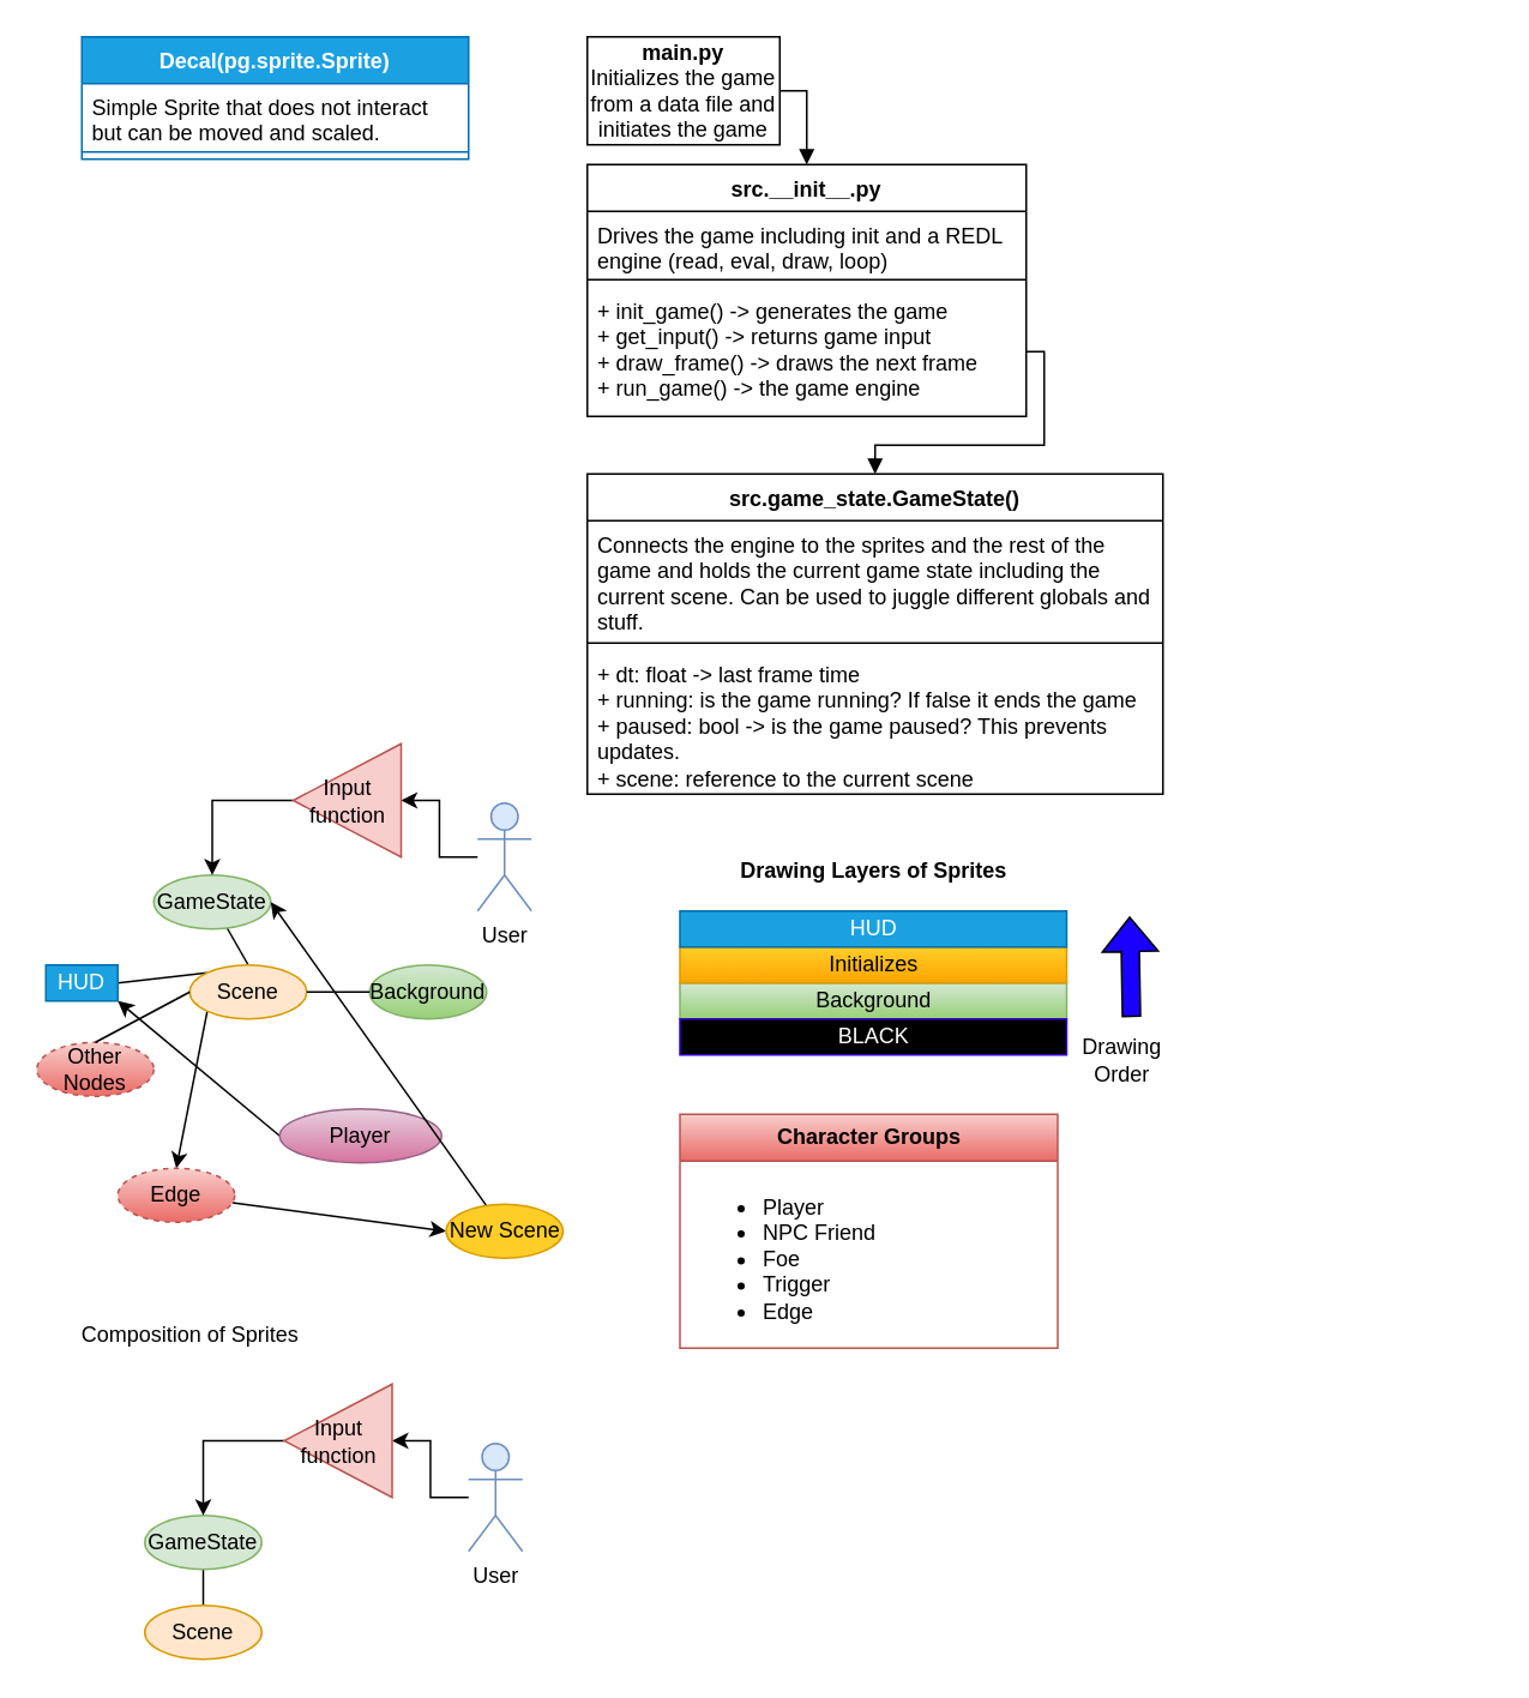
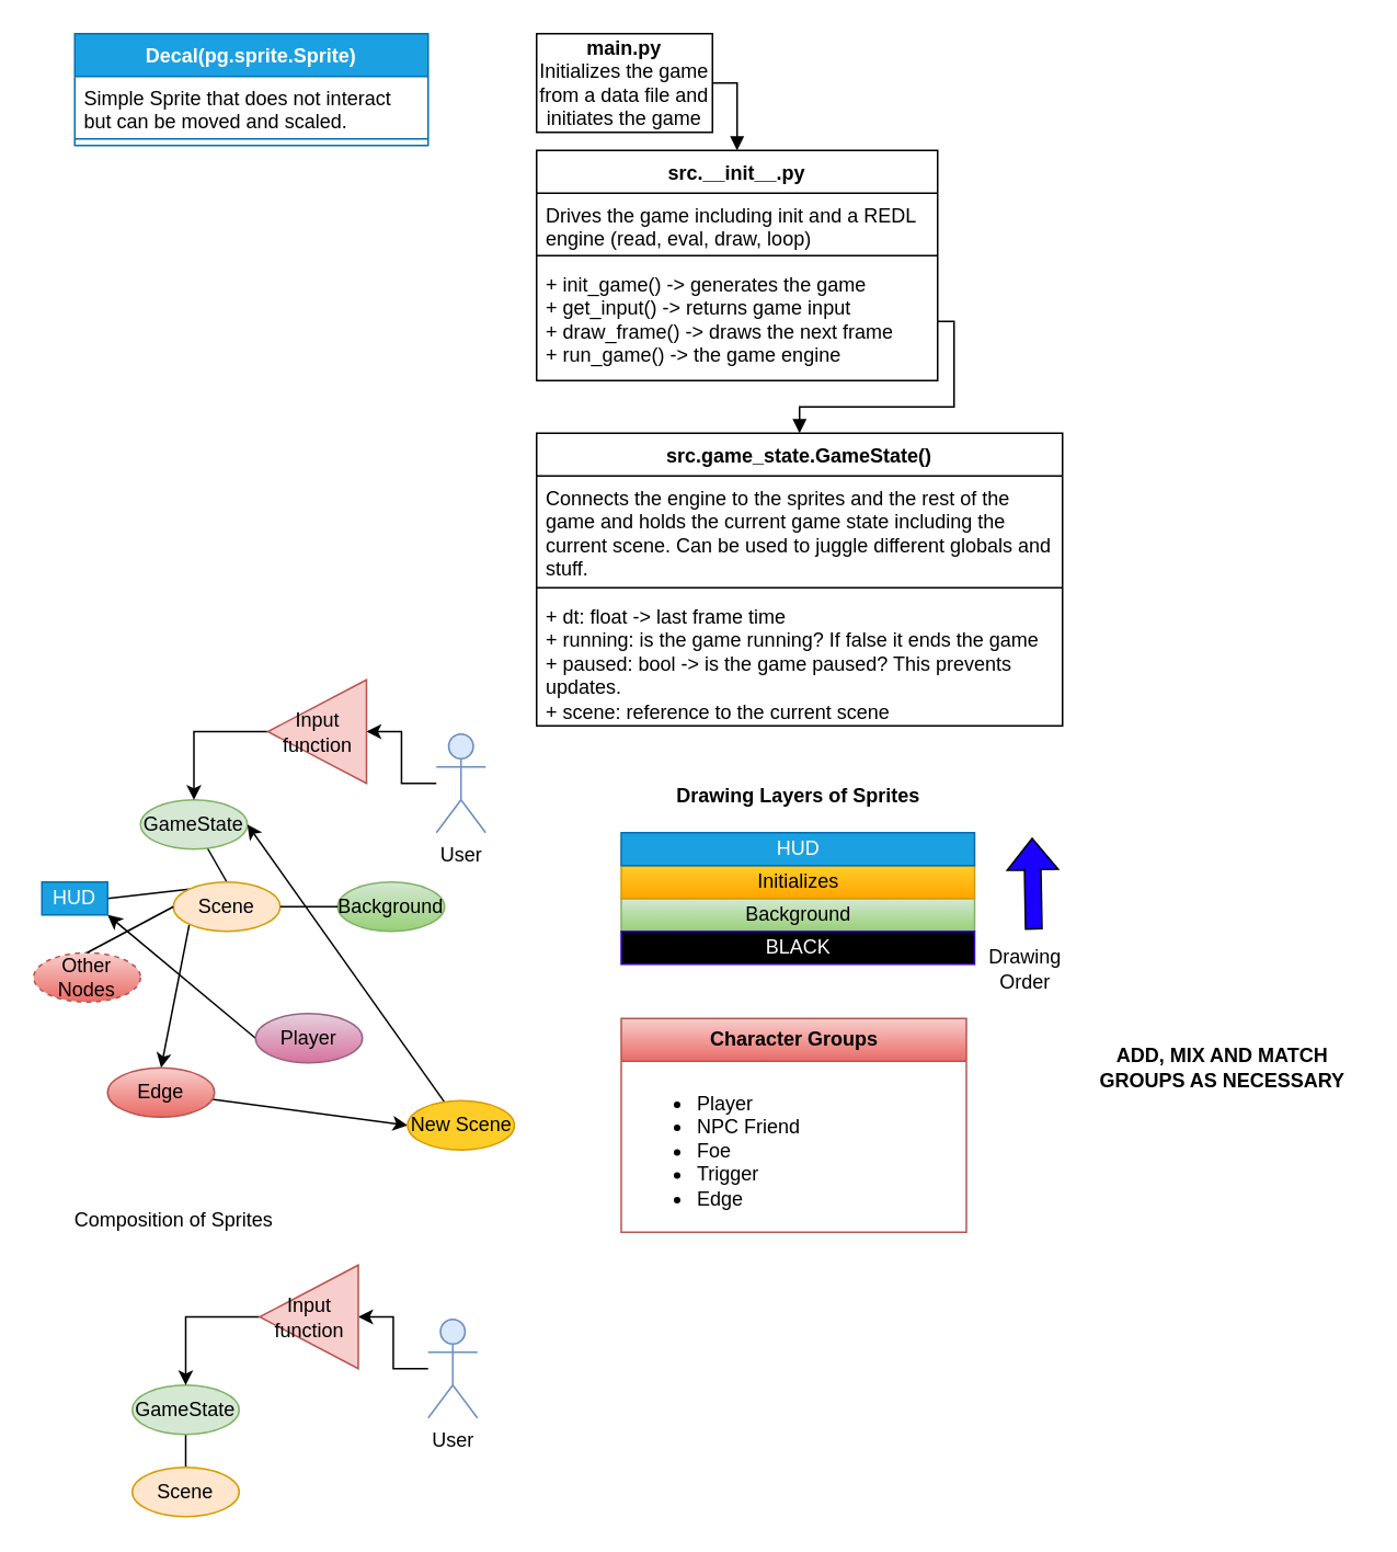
  <mxCell id="0" />
  <mxCell id="1" parent="0" />
  <mxCell id="2" value="&lt;b&gt;main.py&lt;/b&gt;&lt;br&gt;Initializes the game from a data file and initiates the game" style="html=1;whiteSpace=wrap;" parent="1" vertex="1"><mxGeometry x="326" y="20" width="107" height="60" as="geometry" /></mxCell>
  <mxCell id="3" value="src.__init__.py" style="swimlane;fontStyle=1;align=center;verticalAlign=top;childLayout=stackLayout;horizontal=1;startSize=26;horizontalStack=0;resizeParent=1;resizeParentMax=0;resizeLast=0;collapsible=1;marginBottom=0;whiteSpace=wrap;html=1;" parent="1" vertex="1"><mxGeometry x="326" y="91" width="244" height="140" as="geometry" /></mxCell>
  <mxCell id="4" value="Drives the game including init and a REDL engine (read, eval, draw, loop)&lt;br&gt;" style="text;strokeColor=none;fillColor=none;align=left;verticalAlign=top;spacingLeft=4;spacingRight=4;overflow=hidden;rotatable=0;points=[[0,0.5],[1,0.5]];portConstraint=eastwest;whiteSpace=wrap;html=1;" parent="3" vertex="1"><mxGeometry y="26" width="244" height="34" as="geometry" /></mxCell>
  <mxCell id="5" value="" style="line;strokeWidth=1;fillColor=none;align=left;verticalAlign=middle;spacingTop=-1;spacingLeft=3;spacingRight=3;rotatable=0;labelPosition=right;points=[];portConstraint=eastwest;strokeColor=inherit;" parent="3" vertex="1"><mxGeometry y="60" width="244" height="8" as="geometry" /></mxCell>
  <mxCell id="6" value="+ init_game() -&amp;gt; generates the game&lt;br&gt;+ get_input() -&amp;gt; returns game input&lt;br&gt;+ draw_frame() -&amp;gt; draws the next frame&lt;br&gt;+ run_game() -&amp;gt; the game engine" style="text;strokeColor=none;fillColor=none;align=left;verticalAlign=top;spacingLeft=4;spacingRight=4;overflow=hidden;rotatable=0;points=[[0,0.5],[1,0.5]];portConstraint=eastwest;whiteSpace=wrap;html=1;" parent="3" vertex="1"><mxGeometry y="68" width="244" height="72" as="geometry" /></mxCell>
  <mxCell id="7" value="Decal(pg.sprite.Sprite)" style="swimlane;fontStyle=1;align=center;verticalAlign=top;childLayout=stackLayout;horizontal=1;startSize=26;horizontalStack=0;resizeParent=1;resizeParentMax=0;resizeLast=0;collapsible=1;marginBottom=0;whiteSpace=wrap;html=1;fillColor=#1ba1e2;fontColor=#ffffff;strokeColor=#006EAF;" parent="1" vertex="1"><mxGeometry x="45" y="20" width="215" height="68" as="geometry"><mxRectangle x="25" y="203" width="200" height="30" as="alternateBounds" /></mxGeometry></mxCell>
  <mxCell id="8" value="Simple Sprite that does not interact but can be moved and scaled.&lt;br&gt;" style="text;strokeColor=none;fillColor=none;align=left;verticalAlign=top;spacingLeft=4;spacingRight=4;overflow=hidden;rotatable=0;points=[[0,0.5],[1,0.5]];portConstraint=eastwest;whiteSpace=wrap;html=1;" parent="7" vertex="1"><mxGeometry y="26" width="215" height="34" as="geometry" /></mxCell>
  <mxCell id="9" value="" style="line;strokeWidth=1;fillColor=none;align=left;verticalAlign=middle;spacingTop=-1;spacingLeft=3;spacingRight=3;rotatable=0;labelPosition=right;points=[];portConstraint=eastwest;strokeColor=inherit;" parent="7" vertex="1"><mxGeometry y="60" width="215" height="8" as="geometry" /></mxCell>
  <mxCell id="10" value="&lt;div style=&quot;&quot;&gt;&lt;/div&gt;&lt;font face=&quot;Courier New&quot;&gt;&lt;br&gt;&lt;/font&gt;" style="html=1;verticalAlign=bottom;endArrow=block;rounded=0;exitX=1;exitY=0.5;exitDx=0;exitDy=0;entryX=0.5;entryY=0;entryDx=0;entryDy=0;edgeStyle=orthogonalEdgeStyle;align=left;" parent="1" source="2" target="3" edge="1"><mxGeometry x="0.636" y="-92" width="80" relative="1" as="geometry"><mxPoint x="453" y="29" as="sourcePoint" /><mxPoint x="533" y="29" as="targetPoint" /><mxPoint as="offset" /></mxGeometry></mxCell>
  <mxCell id="11" value="&lt;div style=&quot;&quot;&gt;&lt;/div&gt;&lt;font face=&quot;Courier New&quot;&gt;&lt;br&gt;&lt;/font&gt;" style="html=1;verticalAlign=bottom;endArrow=block;rounded=0;exitX=1;exitY=0.5;exitDx=0;exitDy=0;entryX=0.5;entryY=0;entryDx=0;entryDy=0;edgeStyle=orthogonalEdgeStyle;align=left;" parent="1" source="6" target="12" edge="1"><mxGeometry x="0.636" y="-92" width="80" relative="1" as="geometry"><mxPoint x="448" y="31" as="sourcePoint" /><mxPoint x="441.9" y="272.292" as="targetPoint" /><mxPoint as="offset" /></mxGeometry></mxCell>
  <mxCell id="12" value="src.game_state.GameState()" style="swimlane;fontStyle=1;align=center;verticalAlign=top;childLayout=stackLayout;horizontal=1;startSize=26;horizontalStack=0;resizeParent=1;resizeParentMax=0;resizeLast=0;collapsible=1;marginBottom=0;whiteSpace=wrap;html=1;" parent="1" vertex="1"><mxGeometry x="326" y="263" width="320" height="178" as="geometry"><mxRectangle x="333" y="312" width="200" height="30" as="alternateBounds" /></mxGeometry></mxCell>
  <mxCell id="13" value="Connects the engine to the sprites and the rest of the game and holds the current game state including the current scene. Can be used to juggle different globals and stuff." style="text;strokeColor=none;fillColor=none;align=left;verticalAlign=top;spacingLeft=4;spacingRight=4;overflow=hidden;rotatable=0;points=[[0,0.5],[1,0.5]];portConstraint=eastwest;whiteSpace=wrap;html=1;" parent="12" vertex="1"><mxGeometry y="26" width="320" height="64" as="geometry" /></mxCell>
  <mxCell id="14" value="" style="line;strokeWidth=1;fillColor=none;align=left;verticalAlign=middle;spacingTop=-1;spacingLeft=3;spacingRight=3;rotatable=0;labelPosition=right;points=[];portConstraint=eastwest;strokeColor=inherit;" parent="12" vertex="1"><mxGeometry y="90" width="320" height="8" as="geometry" /></mxCell>
  <mxCell id="15" value="+ dt: float -&amp;gt; last frame time&lt;br&gt;+ running: is the game running? If false it ends the game&lt;br&gt;+ paused: bool -&amp;gt; is the game paused? This prevents updates.&lt;br&gt;+ scene: reference to the current scene" style="text;strokeColor=none;fillColor=none;align=left;verticalAlign=top;spacingLeft=4;spacingRight=4;overflow=hidden;rotatable=0;points=[[0,0.5],[1,0.5]];portConstraint=eastwest;whiteSpace=wrap;html=1;" parent="12" vertex="1"><mxGeometry y="98" width="320" height="80" as="geometry" /></mxCell>
  <mxCell id="16" style="rounded=0;orthogonalLoop=1;jettySize=auto;html=1;entryX=0.5;entryY=0;entryDx=0;entryDy=0;endArrow=none;endFill=0;" parent="1" source="17" target="22" edge="1"><mxGeometry relative="1" as="geometry" /></mxCell>
  <mxCell id="17" value="GameState" style="ellipse;whiteSpace=wrap;html=1;fillColor=#d5e8d4;strokeColor=#82b366;" parent="1" vertex="1"><mxGeometry x="85" y="486" width="65" height="30" as="geometry" /></mxCell>
  <mxCell id="18" style="rounded=0;orthogonalLoop=1;jettySize=auto;html=1;exitX=0;exitY=0.5;exitDx=0;exitDy=0;entryX=1;entryY=1;entryDx=0;entryDy=0;" parent="1" source="19" target="38" edge="1"><mxGeometry relative="1" as="geometry" /></mxCell>
- <mxCell id="19" value="Player" style="ellipse;whiteSpace=wrap;html=1;fillColor=#e6d0de;gradientColor=#d5739d;strokeColor=#996185;" parent="1" vertex="1"><mxGeometry x="155" y="616" width="90" height="30" as="geometry" /></mxCell>
+ <mxCell id="19" value="Player" style="ellipse;whiteSpace=wrap;html=1;fillColor=#e6d0de;gradientColor=#d5739d;strokeColor=#996185;" parent="1" vertex="1"><mxGeometry x="155" y="616" width="65" height="30" as="geometry" /></mxCell>
  <mxCell id="20" style="rounded=0;orthogonalLoop=1;jettySize=auto;html=1;exitX=0;exitY=0;exitDx=0;exitDy=0;entryX=1;entryY=0.5;entryDx=0;entryDy=0;endArrow=none;endFill=0;" parent="1" source="22" target="38" edge="1"><mxGeometry relative="1" as="geometry" /></mxCell>
  <mxCell id="21" style="rounded=0;orthogonalLoop=1;jettySize=auto;html=1;exitX=0;exitY=1;exitDx=0;exitDy=0;entryX=0.5;entryY=0;entryDx=0;entryDy=0;" parent="1" source="22" target="40" edge="1"><mxGeometry relative="1" as="geometry" /></mxCell>
  <mxCell id="22" value="Scene" style="ellipse;whiteSpace=wrap;html=1;fillColor=#ffe6cc;strokeColor=#d79b00;" parent="1" vertex="1"><mxGeometry x="105" y="536" width="65" height="30" as="geometry" /></mxCell>
  <mxCell id="23" value="Background" style="html=1;whiteSpace=wrap;fillColor=#d5e8d4;gradientColor=#97d077;strokeColor=#82b366;" parent="1" vertex="1"><mxGeometry x="377.5" y="546" width="215" height="20" as="geometry" /></mxCell>
  <mxCell id="24" value="Drawing Layers of Sprites" style="text;html=1;align=center;verticalAlign=middle;resizable=0;points=[];autosize=1;strokeColor=none;fillColor=none;fontStyle=1" parent="1" vertex="1"><mxGeometry x="400" y="469" width="170" height="30" as="geometry" /></mxCell>
  <mxCell id="25" value="BLACK" style="html=1;whiteSpace=wrap;fillColor=#000000;strokeColor=#3700CC;fontColor=#ffffff;" parent="1" vertex="1"><mxGeometry x="377.5" y="566" width="215" height="20" as="geometry" /></mxCell>
  <mxCell id="26" value="Initializes" style="html=1;whiteSpace=wrap;fillColor=#ffcd28;gradientColor=#ffa500;strokeColor=#d79b00;" parent="1" vertex="1"><mxGeometry x="377.5" y="526" width="215" height="20" as="geometry" /></mxCell>
  <mxCell id="27" value="HUD" style="html=1;whiteSpace=wrap;fillColor=#1ba1e2;strokeColor=#006EAF;fontColor=#ffffff;" parent="1" vertex="1"><mxGeometry x="377.5" y="506" width="215" height="20" as="geometry" /></mxCell>
  <mxCell id="28" value="" style="shape=flexArrow;endArrow=classic;html=1;rounded=0;fillColor=#1900FF;exitX=0.586;exitY=-0.1;exitDx=0;exitDy=0;exitPerimeter=0;" parent="1" source="29" edge="1"><mxGeometry width="50" height="50" relative="1" as="geometry"><mxPoint x="622.5" y="569" as="sourcePoint" /><mxPoint x="627.5" y="509" as="targetPoint" /></mxGeometry></mxCell>
  <mxCell id="29" value="Drawing&lt;br&gt;Order" style="text;html=1;align=center;verticalAlign=middle;resizable=0;points=[];autosize=1;strokeColor=none;fillColor=none;" parent="1" vertex="1"><mxGeometry x="587.5" y="569" width="70" height="40" as="geometry" /></mxCell>
  <mxCell id="30" value="Background" style="ellipse;whiteSpace=wrap;html=1;fillColor=#d5e8d4;gradientColor=#97d077;strokeColor=#82b366;" parent="1" vertex="1"><mxGeometry x="205" y="536" width="65" height="30" as="geometry" /></mxCell>
  <mxCell id="31" style="rounded=0;orthogonalLoop=1;jettySize=auto;html=1;endArrow=none;endFill=0;entryX=0;entryY=0.5;entryDx=0;entryDy=0;exitX=1;exitY=0.5;exitDx=0;exitDy=0;" parent="1" source="22" target="30" edge="1"><mxGeometry relative="1" as="geometry"><mxPoint x="215" y="549" as="sourcePoint" /><mxPoint x="255" y="589" as="targetPoint" /></mxGeometry></mxCell>
  <mxCell id="32" value="Other Nodes" style="ellipse;whiteSpace=wrap;html=1;fillColor=#f8cecc;gradientColor=#ea6b66;strokeColor=#b85450;dashed=1;" parent="1" vertex="1"><mxGeometry x="20" y="579" width="65" height="30" as="geometry" /></mxCell>
  <mxCell id="33" style="rounded=0;orthogonalLoop=1;jettySize=auto;html=1;entryX=0.5;entryY=0;entryDx=0;entryDy=0;endArrow=none;endFill=0;exitX=0;exitY=0.5;exitDx=0;exitDy=0;" parent="1" source="22" target="32" edge="1"><mxGeometry relative="1" as="geometry"><mxPoint x="270" y="692" as="sourcePoint" /><mxPoint x="343" y="766" as="targetPoint" /></mxGeometry></mxCell>
  <mxCell id="34" style="edgeStyle=orthogonalEdgeStyle;rounded=0;orthogonalLoop=1;jettySize=auto;html=1;entryX=1;entryY=0.5;entryDx=0;entryDy=0;" parent="1" source="35" target="37" edge="1"><mxGeometry relative="1" as="geometry"><mxPoint x="195" y="476" as="targetPoint" /></mxGeometry></mxCell>
  <mxCell id="35" value="User" style="shape=umlActor;verticalLabelPosition=bottom;verticalAlign=top;html=1;outlineConnect=0;fillColor=#dae8fc;strokeColor=#6c8ebf;" parent="1" vertex="1"><mxGeometry x="265" y="446" width="30" height="60" as="geometry" /></mxCell>
  <mxCell id="36" style="edgeStyle=orthogonalEdgeStyle;rounded=0;orthogonalLoop=1;jettySize=auto;html=1;entryX=0.5;entryY=0;entryDx=0;entryDy=0;" parent="1" source="37" target="17" edge="1"><mxGeometry relative="1" as="geometry" /></mxCell>
  <mxCell id="37" value="Input function" style="triangle;whiteSpace=wrap;html=1;flipH=1;fillColor=#f8cecc;strokeColor=#b85450;" parent="1" vertex="1"><mxGeometry x="162.5" y="413" width="60" height="63" as="geometry" /></mxCell>
  <mxCell id="38" value="HUD" style="html=1;whiteSpace=wrap;fillColor=#1ba1e2;strokeColor=#006EAF;fontColor=#ffffff;" parent="1" vertex="1"><mxGeometry x="25" y="536" width="40" height="20" as="geometry" /></mxCell>
  <mxCell id="39" style="rounded=0;orthogonalLoop=1;jettySize=auto;html=1;entryX=0;entryY=0.5;entryDx=0;entryDy=0;" parent="1" source="40" target="42" edge="1"><mxGeometry relative="1" as="geometry" /></mxCell>
- <mxCell id="40" value="Edge" style="ellipse;whiteSpace=wrap;html=1;fillColor=#f8cecc;gradientColor=#ea6b66;strokeColor=#b85450;dashed=1;" parent="1" vertex="1"><mxGeometry x="65" y="649" width="65" height="30" as="geometry" /></mxCell>
+ <mxCell id="40" value="Edge" style="ellipse;whiteSpace=wrap;html=1;fillColor=#f8cecc;gradientColor=#ea6b66;strokeColor=#b85450;" parent="1" vertex="1"><mxGeometry x="65" y="649" width="65" height="30" as="geometry" /></mxCell>
  <mxCell id="41" style="rounded=0;orthogonalLoop=1;jettySize=auto;html=1;entryX=1;entryY=0.5;entryDx=0;entryDy=0;" parent="1" source="42" target="17" edge="1"><mxGeometry relative="1" as="geometry" /></mxCell>
  <mxCell id="42" value="New Scene" style="ellipse;whiteSpace=wrap;html=1;fillColor=#ffcd28;strokeColor=#d79b00;" parent="1" vertex="1"><mxGeometry x="247.5" y="669" width="65" height="30" as="geometry" /></mxCell>
  <mxCell id="43" value="&lt;b&gt;Character Groups&lt;/b&gt;" style="swimlane;fontStyle=0;childLayout=stackLayout;horizontal=1;startSize=26;fillColor=#f8cecc;horizontalStack=0;resizeParent=1;resizeParentMax=0;resizeLast=0;collapsible=1;marginBottom=0;whiteSpace=wrap;html=1;gradientColor=#ea6b66;strokeColor=#b85450;" parent="1" vertex="1"><mxGeometry x="377.5" y="619" width="210" height="130" as="geometry" /></mxCell>
  <mxCell id="44" value="&lt;ul&gt;&lt;li&gt;Player&lt;/li&gt;&lt;li&gt;NPC Friend&lt;/li&gt;&lt;li&gt;Foe&lt;/li&gt;&lt;li&gt;Trigger&lt;/li&gt;&lt;li&gt;Edge&lt;/li&gt;&lt;/ul&gt;" style="text;strokeColor=none;fillColor=none;align=left;verticalAlign=top;spacingLeft=4;spacingRight=4;overflow=hidden;rotatable=0;points=[[0,0.5],[1,0.5]];portConstraint=eastwest;whiteSpace=wrap;html=1;" parent="43" vertex="1"><mxGeometry y="26" width="210" height="104" as="geometry" /></mxCell>
+ <mxCell id="45" value="&lt;b&gt;ADD, MIX AND MATCH &lt;br&gt;GROUPS AS NECESSARY&lt;/b&gt;" style="text;html=1;align=center;verticalAlign=middle;resizable=0;points=[];autosize=1;strokeColor=none;fillColor=none;" parent="1" vertex="1"><mxGeometry x="657.5" y="629" width="170" height="40" as="geometry" /></mxCell>
  <mxCell id="46" value="Composition of Sprites" style="text;html=1;align=center;verticalAlign=middle;resizable=0;points=[];autosize=1;strokeColor=none;fillColor=none;" parent="1" vertex="1"><mxGeometry x="35" y="727" width="140" height="30" as="geometry" /></mxCell>
  <mxCell id="47" style="rounded=0;orthogonalLoop=1;jettySize=auto;html=1;entryX=0.5;entryY=0;entryDx=0;entryDy=0;endArrow=none;endFill=0;" edge="1" parent="1" source="48" target="49"><mxGeometry relative="1" as="geometry" /></mxCell>
  <mxCell id="48" value="GameState" style="ellipse;whiteSpace=wrap;html=1;fillColor=#d5e8d4;strokeColor=#82b366;" vertex="1" parent="1"><mxGeometry x="80" y="842" width="65" height="30" as="geometry" /></mxCell>
  <mxCell id="49" value="Scene" style="ellipse;whiteSpace=wrap;html=1;fillColor=#ffe6cc;strokeColor=#d79b00;" vertex="1" parent="1"><mxGeometry x="80" y="892" width="65" height="30" as="geometry" /></mxCell>
  <mxCell id="50" style="edgeStyle=orthogonalEdgeStyle;rounded=0;orthogonalLoop=1;jettySize=auto;html=1;entryX=1;entryY=0.5;entryDx=0;entryDy=0;" edge="1" parent="1" source="51" target="53"><mxGeometry relative="1" as="geometry"><mxPoint x="190" y="832" as="targetPoint" /></mxGeometry></mxCell>
  <mxCell id="51" value="User" style="shape=umlActor;verticalLabelPosition=bottom;verticalAlign=top;html=1;outlineConnect=0;fillColor=#dae8fc;strokeColor=#6c8ebf;" vertex="1" parent="1"><mxGeometry x="260" y="802" width="30" height="60" as="geometry" /></mxCell>
  <mxCell id="52" style="edgeStyle=orthogonalEdgeStyle;rounded=0;orthogonalLoop=1;jettySize=auto;html=1;entryX=0.5;entryY=0;entryDx=0;entryDy=0;" edge="1" parent="1" source="53" target="48"><mxGeometry relative="1" as="geometry" /></mxCell>
  <mxCell id="53" value="Input function" style="triangle;whiteSpace=wrap;html=1;flipH=1;fillColor=#f8cecc;strokeColor=#b85450;" vertex="1" parent="1"><mxGeometry x="157.5" y="769" width="60" height="63" as="geometry" /></mxCell>
